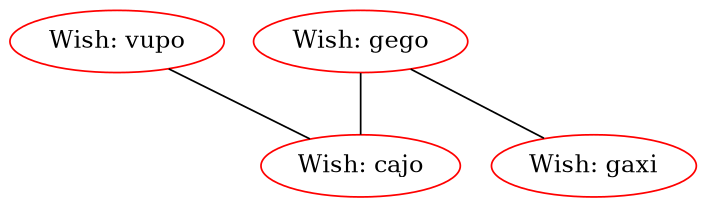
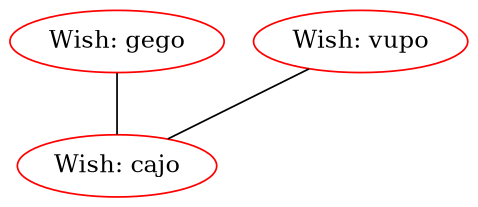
  strict graph {
    node [color=red]
    edge [weight=0.666666666667]
    "Wish: gego"
    "Wish: cajo"
-   "Wish: gaxi"
    "Wish: vupo"
    "Wish: gego" -- "Wish: cajo" [weight=1.0]
-   "Wish: gego" -- "Wish: gaxi"
    "Wish: vupo" -- "Wish: cajo"
  }
